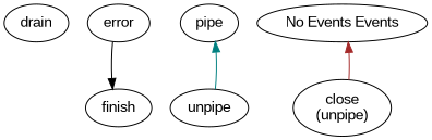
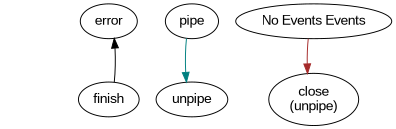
  digraph {
    fontname="Liberation Sans"
    node [fontname="Liberation Sans"]
    edge [fontname="Liberation Sans"]
-   drain
    error
    finish
    pipe
    unpipe
    n6 [label="No Events Events"]
    n7 [label="close\n(unpipe)"]
-   error -> finish [color=black]
-   unpipe -> pipe [color=teal]
-   n7 -> n6 [color=brown]
+   finish -> error [color=black]
+   pipe -> unpipe [color=teal]
+   n6 -> n7 [color=brown]
  }
